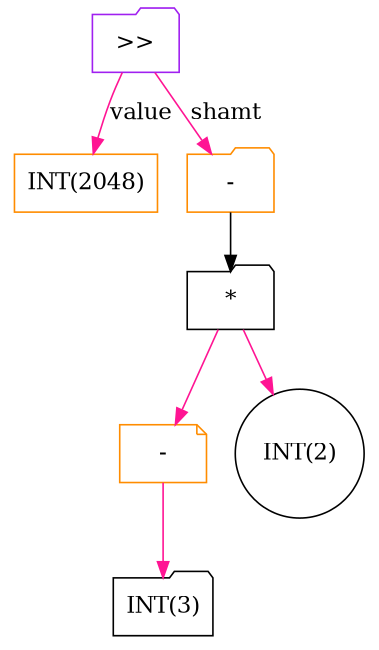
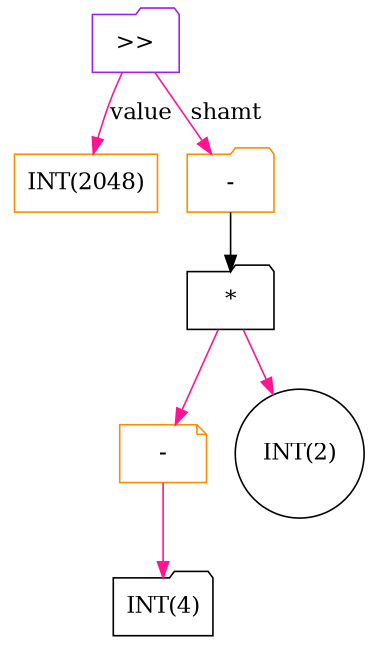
  digraph {
    node [color=darkorange shape=folder]
    edge [color=deeppink]
    n1 [label=">>" color=purple]
    n2 [label="INT(2048)" shape=box]
    n3 [label="-"]
    n4 [label="*" color=black]
    n5 [label="-" shape=note]
    n6 [label="INT(2)" color=black shape=circle]
-   n7 [label="INT(3)" color=black]
+   n7 [label="INT(4)" color=black]
    n1 -> n2 [label=value]
    n1 -> n3 [label=shamt]
    n3 -> n4 [color=black]
    n4 -> n5
    n4 -> n6
    n5 -> n7
  }
